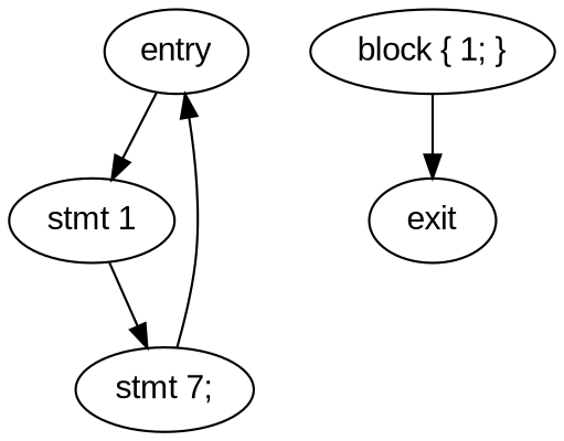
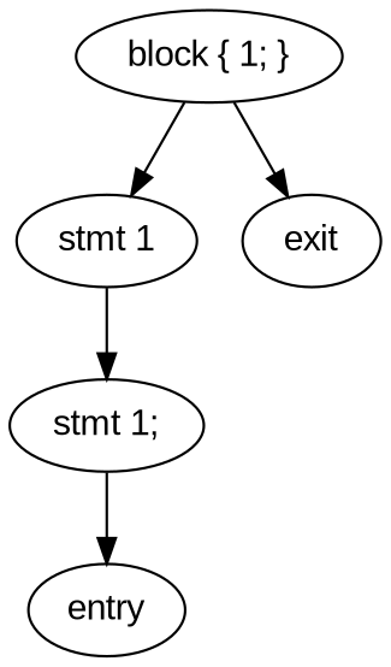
  digraph {
    fontname="Liberation Sans"
    node [fontname="Liberation Sans"]
    edge [fontname="Liberation Sans"]
    n1 [label=entry]
    n2 [label="stmt 1"]
-   n3 [label="stmt 7;"]
+   n3 [label="stmt 1;"]
    n4 [label=exit]
    n5 [label="block { 1; }"]
-   n1 -> n2
+   n5 -> n2
    n2 -> n3
    n3 -> n1
    n5 -> n4
  }
